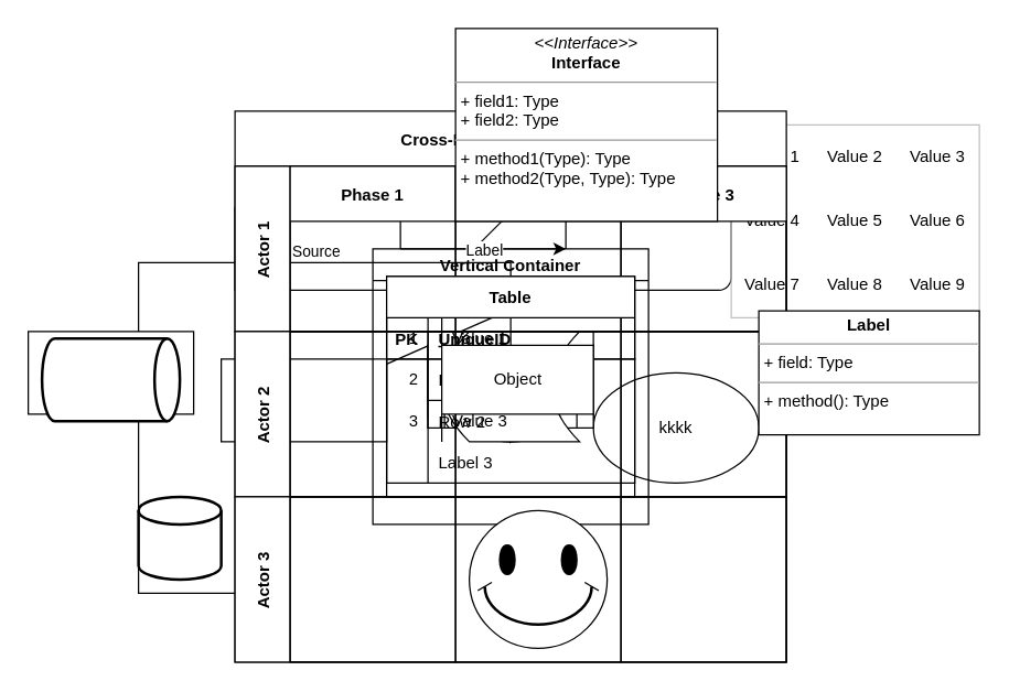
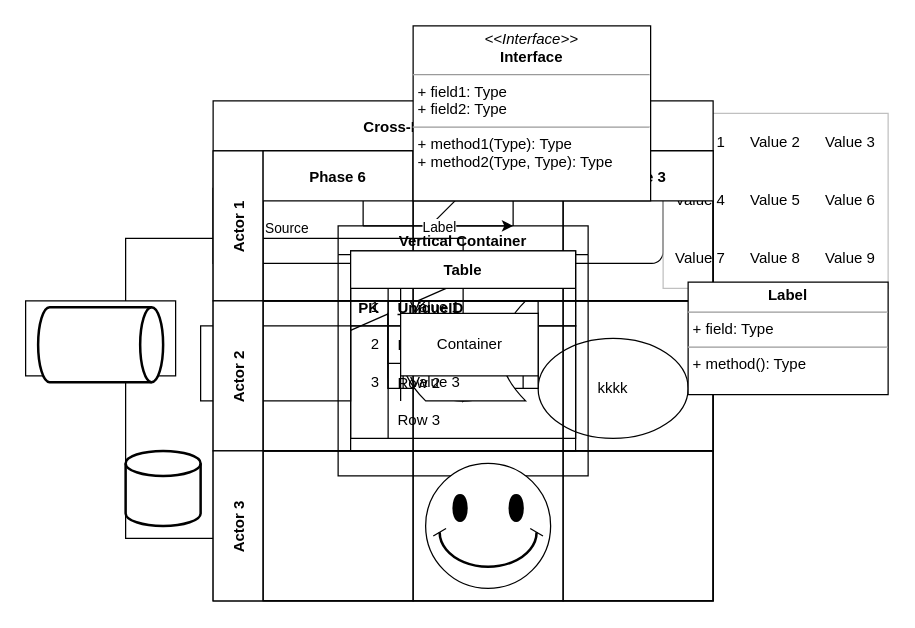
  <mxCell id="0" />
  <mxCell id="1" parent="0" />
  <mxCell id="2" value="" style="rounded=0;whiteSpace=wrap;html=1;" vertex="1" parent="1"><mxGeometry x="170" y="150" width="120" height="60" as="geometry" /></mxCell>
  <mxCell id="3" value="kkkk" style="ellipse;whiteSpace=wrap;html=1;" vertex="1" parent="1"><mxGeometry x="430" y="270" width="120" height="80" as="geometry" /></mxCell>
  <mxCell id="4" value="" style="rounded=1;whiteSpace=wrap;html=1;" vertex="1" parent="1"><mxGeometry x="410" y="150" width="120" height="60" as="geometry" /></mxCell>
  <mxCell id="5" value="" style="endArrow=none;html=1;rounded=0;" edge="1" parent="1"><mxGeometry width="50" height="50" relative="1" as="geometry"><mxPoint x="323.5" y="200" as="sourcePoint" /><mxPoint x="373.5" y="150" as="targetPoint" /></mxGeometry></mxCell>
  <mxCell id="6" value="" style="rounded=0;whiteSpace=wrap;html=1;" vertex="1" parent="1"><mxGeometry x="160" y="260" width="120" height="60" as="geometry" /></mxCell>
  <mxCell id="7" value="" style="endArrow=classic;html=1;rounded=0;" edge="1" parent="1" source="6" target="4"><mxGeometry width="50" height="50" relative="1" as="geometry"><mxPoint x="350" y="300" as="sourcePoint" /><mxPoint x="400" y="250" as="targetPoint" /></mxGeometry></mxCell>
  <mxCell id="8" value="" style="rounded=0;whiteSpace=wrap;html=1;" vertex="1" parent="1"><mxGeometry x="310" y="250" width="120" height="60" as="geometry" /></mxCell>
  <mxCell id="9" value="" style="rounded=1;whiteSpace=wrap;html=1;" vertex="1" parent="1"><mxGeometry x="310" y="250" width="120" height="60" as="geometry" /></mxCell>
  <mxCell id="10" value="" style="ellipse;whiteSpace=wrap;html=1;aspect=fixed;" vertex="1" parent="1"><mxGeometry x="330" y="240" width="80" height="80" as="geometry" /></mxCell>
  <mxCell id="11" value="" style="shape=process;whiteSpace=wrap;html=1;backgroundOutline=1;" vertex="1" parent="1"><mxGeometry x="310" y="250" width="120" height="60" as="geometry" /></mxCell>
  <mxCell id="12" value="" style="shape=cylinder3;whiteSpace=wrap;html=1;boundedLbl=1;backgroundOutline=1;size=15;" vertex="1" parent="1"><mxGeometry x="340" y="240" width="60" height="80" as="geometry" /></mxCell>
  <mxCell id="13" value="" style="shape=callout;whiteSpace=wrap;html=1;perimeter=calloutPerimeter;" vertex="1" parent="1"><mxGeometry x="310" y="240" width="120" height="80" as="geometry" /></mxCell>
  <mxCell id="14" value="Vertical Container" style="swimlane;" vertex="1" parent="1"><mxGeometry x="270" y="180" width="200" height="200" as="geometry" /></mxCell>
  <mxCell id="15" value="" style="shape=dataStorage;whiteSpace=wrap;html=1;fixedSize=1;" vertex="1" parent="1"><mxGeometry x="320" y="240" width="100" height="80" as="geometry" /></mxCell>
  <mxCell id="16" style="edgeStyle=orthogonalEdgeStyle;rounded=0;orthogonalLoop=1;jettySize=auto;html=1;" edge="1" parent="1" source="17"><mxGeometry relative="1" as="geometry"><mxPoint x="190" y="430" as="targetPoint" /><Array as="points"><mxPoint x="370" y="190" /><mxPoint x="100" y="190" /><mxPoint x="100" y="430" /></Array></mxGeometry></mxCell>
  <mxCell id="17" value="List Item" style="text;strokeColor=none;fillColor=none;align=left;verticalAlign=middle;spacingLeft=4;spacingRight=4;overflow=hidden;points=[[0,0.5],[1,0.5]];portConstraint=eastwest;rotatable=0;" vertex="1" parent="1"><mxGeometry x="330" y="260" width="80" height="30" as="geometry" /></mxCell>
  <mxCell id="18" value="" style="endArrow=classic;html=1;rounded=0;" edge="1" parent="1" source="2" target="4"><mxGeometry relative="1" as="geometry"><mxPoint x="160" y="90" as="sourcePoint" /><mxPoint x="460" y="40" as="targetPoint" /></mxGeometry></mxCell>
  <mxCell id="19" value="Label" style="edgeLabel;resizable=0;html=1;align=center;verticalAlign=middle;" connectable="0" vertex="1" parent="18"><mxGeometry relative="1" as="geometry" /></mxCell>
  <mxCell id="20" value="Source" style="edgeLabel;resizable=0;html=1;align=left;verticalAlign=bottom;rotation=0;" connectable="0" vertex="1" parent="18"><mxGeometry x="-1" relative="1" as="geometry"><mxPoint x="-80" y="10" as="offset" /></mxGeometry></mxCell>
  <mxCell id="21" value="&lt;table border=&quot;0&quot; width=&quot;100%&quot; height=&quot;100%&quot; style=&quot;width:100%;height:100%;border-collapse:collapse;&quot;&gt;&lt;tr&gt;&lt;td align=&quot;center&quot;&gt;Value 1&lt;/td&gt;&lt;td align=&quot;center&quot;&gt;Value 2&lt;/td&gt;&lt;td align=&quot;center&quot;&gt;Value 3&lt;/td&gt;&lt;/tr&gt;&lt;tr&gt;&lt;td align=&quot;center&quot;&gt;Value 4&lt;/td&gt;&lt;td align=&quot;center&quot;&gt;Value 5&lt;/td&gt;&lt;td align=&quot;center&quot;&gt;Value 6&lt;/td&gt;&lt;/tr&gt;&lt;tr&gt;&lt;td align=&quot;center&quot;&gt;Value 7&lt;/td&gt;&lt;td align=&quot;center&quot;&gt;Value 8&lt;/td&gt;&lt;td align=&quot;center&quot;&gt;Value 9&lt;/td&gt;&lt;/tr&gt;&lt;/table&gt;" style="text;html=1;strokeColor=#c0c0c0;fillColor=none;overflow=fill;" vertex="1" parent="1"><mxGeometry x="530" y="90" width="180" height="140" as="geometry" /></mxCell>
  <mxCell id="22" value="Cross-Functional Flowchart" style="shape=table;childLayout=tableLayout;rowLines=0;columnLines=0;startSize=40;collapsible=0;recursiveResize=0;expand=0;pointerEvents=0;fontStyle=1;align=center;" vertex="1" parent="1"><mxGeometry x="170" y="80" width="400" height="400" as="geometry" /></mxCell>
  <mxCell id="23" value="Actor 1" style="swimlane;horizontal=0;points=[[0,0.5],[1,0.5]];portConstraint=eastwest;startSize=40;collapsible=0;recursiveResize=0;expand=0;pointerEvents=0;fontStyle=1" vertex="1" parent="22"><mxGeometry y="40" width="400" height="120" as="geometry" /></mxCell>
- <mxCell id="24" value="Phase 1" style="swimlane;connectable=0;startSize=40;collapsible=0;recursiveResize=0;expand=0;pointerEvents=0;" vertex="1" parent="23"><mxGeometry x="40" width="120" height="120" as="geometry"><mxRectangle width="120" height="120" as="alternateBounds" /></mxGeometry></mxCell>
+ <mxCell id="24" value="Phase 6" style="swimlane;connectable=0;startSize=40;collapsible=0;recursiveResize=0;expand=0;pointerEvents=0;" vertex="1" parent="23"><mxGeometry x="40" width="120" height="120" as="geometry"><mxRectangle width="120" height="120" as="alternateBounds" /></mxGeometry></mxCell>
  <mxCell id="25" value="Phase 2" style="swimlane;connectable=0;startSize=40;collapsible=0;recursiveResize=0;expand=0;pointerEvents=0;" vertex="1" parent="23"><mxGeometry x="160" width="120" height="120" as="geometry"><mxRectangle width="120" height="120" as="alternateBounds" /></mxGeometry></mxCell>
  <mxCell id="26" value="Phase 3" style="swimlane;connectable=0;startSize=40;collapsible=0;recursiveResize=0;expand=0;pointerEvents=0;" vertex="1" parent="23"><mxGeometry x="280" width="120" height="120" as="geometry"><mxRectangle width="120" height="120" as="alternateBounds" /></mxGeometry></mxCell>
  <mxCell id="27" value="Actor 2" style="swimlane;horizontal=0;points=[[0,0.5],[1,0.5]];portConstraint=eastwest;startSize=40;collapsible=0;recursiveResize=0;expand=0;pointerEvents=0;" vertex="1" parent="22"><mxGeometry y="160" width="400" height="120" as="geometry" /></mxCell>
  <mxCell id="28" value="" style="swimlane;connectable=0;startSize=0;collapsible=0;recursiveResize=0;expand=0;pointerEvents=0;" vertex="1" parent="27"><mxGeometry x="40" width="120" height="120" as="geometry"><mxRectangle width="120" height="120" as="alternateBounds" /></mxGeometry></mxCell>
  <mxCell id="29" value="" style="swimlane;connectable=0;startSize=0;collapsible=0;recursiveResize=0;expand=0;pointerEvents=0;" vertex="1" parent="27"><mxGeometry x="160" width="120" height="120" as="geometry"><mxRectangle width="120" height="120" as="alternateBounds" /></mxGeometry></mxCell>
  <mxCell id="30" value="" style="swimlane;connectable=0;startSize=0;collapsible=0;recursiveResize=0;expand=0;pointerEvents=0;" vertex="1" parent="27"><mxGeometry x="280" width="120" height="120" as="geometry"><mxRectangle width="120" height="120" as="alternateBounds" /></mxGeometry></mxCell>
  <mxCell id="31" value="Actor 3" style="swimlane;horizontal=0;points=[[0,0.5],[1,0.5]];portConstraint=eastwest;startSize=40;collapsible=0;recursiveResize=0;expand=0;pointerEvents=0;" vertex="1" parent="22"><mxGeometry y="280" width="400" height="120" as="geometry" /></mxCell>
  <mxCell id="32" value="" style="swimlane;connectable=0;startSize=0;collapsible=0;recursiveResize=0;expand=0;pointerEvents=0;" vertex="1" parent="31"><mxGeometry x="40" width="120" height="120" as="geometry"><mxRectangle width="120" height="120" as="alternateBounds" /></mxGeometry></mxCell>
  <mxCell id="33" value="" style="swimlane;connectable=0;startSize=0;collapsible=0;recursiveResize=0;expand=0;pointerEvents=0;" vertex="1" parent="31"><mxGeometry x="160" width="120" height="120" as="geometry"><mxRectangle width="120" height="120" as="alternateBounds" /></mxGeometry></mxCell>
  <mxCell id="34" value="" style="verticalLabelPosition=bottom;verticalAlign=top;html=1;shape=mxgraph.basic.smiley" vertex="1" parent="33"><mxGeometry x="10" y="10" width="100" height="100" as="geometry" /></mxCell>
  <mxCell id="35" value="" style="swimlane;connectable=0;startSize=0;collapsible=0;recursiveResize=0;expand=0;pointerEvents=0;" vertex="1" parent="31"><mxGeometry x="280" width="120" height="120" as="geometry"><mxRectangle width="120" height="120" as="alternateBounds" /></mxGeometry></mxCell>
  <mxCell id="36" value="Table" style="shape=table;startSize=30;container=1;collapsible=0;childLayout=tableLayout;fixedRows=1;rowLines=0;fontStyle=1;align=center;pointerEvents=1;" vertex="1" parent="1"><mxGeometry x="280" y="200" width="180" height="150" as="geometry" /></mxCell>
  <mxCell id="37" value="" style="shape=partialRectangle;html=1;whiteSpace=wrap;collapsible=0;dropTarget=0;pointerEvents=1;fillColor=none;top=0;left=0;bottom=1;right=0;points=[[0,0.5],[1,0.5]];portConstraint=eastwest;" vertex="1" parent="36"><mxGeometry y="30" width="180" height="30" as="geometry" /></mxCell>
  <mxCell id="38" value="1" style="shape=partialRectangle;html=1;whiteSpace=wrap;connectable=0;fillColor=none;top=0;left=0;bottom=0;right=0;overflow=hidden;pointerEvents=1;" vertex="1" parent="37"><mxGeometry width="40" height="30" as="geometry"><mxRectangle width="40" height="30" as="alternateBounds" /></mxGeometry></mxCell>
  <mxCell id="39" value="Value 1" style="shape=partialRectangle;html=1;whiteSpace=wrap;connectable=0;fillColor=none;top=0;left=0;bottom=0;right=0;align=left;spacingLeft=6;overflow=hidden;pointerEvents=1;" vertex="1" parent="37"><mxGeometry x="40" width="140" height="30" as="geometry"><mxRectangle width="140" height="30" as="alternateBounds" /></mxGeometry></mxCell>
  <mxCell id="40" value="" style="shape=partialRectangle;html=1;whiteSpace=wrap;collapsible=0;dropTarget=0;pointerEvents=1;fillColor=none;top=0;left=0;bottom=0;right=0;points=[[0,0.5],[1,0.5]];portConstraint=eastwest;" vertex="1" parent="36"><mxGeometry y="60" width="180" height="30" as="geometry" /></mxCell>
  <mxCell id="41" value="2" style="shape=partialRectangle;html=1;whiteSpace=wrap;connectable=0;fillColor=none;top=0;left=0;bottom=0;right=0;overflow=hidden;pointerEvents=1;" vertex="1" parent="40"><mxGeometry width="40" height="30" as="geometry"><mxRectangle width="40" height="30" as="alternateBounds" /></mxGeometry></mxCell>
  <mxCell id="42" value="Value 2" style="shape=partialRectangle;html=1;whiteSpace=wrap;connectable=0;fillColor=none;top=0;left=0;bottom=0;right=0;align=left;spacingLeft=6;overflow=hidden;pointerEvents=1;" vertex="1" parent="40"><mxGeometry x="40" width="140" height="30" as="geometry"><mxRectangle width="140" height="30" as="alternateBounds" /></mxGeometry></mxCell>
  <mxCell id="43" value="" style="shape=partialRectangle;html=1;whiteSpace=wrap;collapsible=0;dropTarget=0;pointerEvents=1;fillColor=none;top=0;left=0;bottom=0;right=0;points=[[0,0.5],[1,0.5]];portConstraint=eastwest;" vertex="1" parent="36"><mxGeometry y="90" width="180" height="30" as="geometry" /></mxCell>
  <mxCell id="44" value="3" style="shape=partialRectangle;html=1;whiteSpace=wrap;connectable=0;fillColor=none;top=0;left=0;bottom=0;right=0;overflow=hidden;pointerEvents=1;" vertex="1" parent="43"><mxGeometry width="40" height="30" as="geometry"><mxRectangle width="40" height="30" as="alternateBounds" /></mxGeometry></mxCell>
  <mxCell id="45" value="Value 3" style="shape=partialRectangle;html=1;whiteSpace=wrap;connectable=0;fillColor=none;top=0;left=0;bottom=0;right=0;align=left;spacingLeft=6;overflow=hidden;pointerEvents=1;" vertex="1" parent="43"><mxGeometry x="40" width="140" height="30" as="geometry"><mxRectangle width="140" height="30" as="alternateBounds" /></mxGeometry></mxCell>
  <mxCell id="46" value="" style="verticalLabelPosition=bottom;verticalAlign=top;html=1;shape=mxgraph.basic.rect;fillColor2=none;strokeWidth=1;size=20;indent=5;" vertex="1" parent="1"><mxGeometry x="20" y="240" width="120" height="60" as="geometry" /></mxCell>
  <mxCell id="47" value="" style="strokeWidth=2;html=1;shape=mxgraph.flowchart.database;whiteSpace=wrap;" vertex="1" parent="1"><mxGeometry x="100" y="360" width="60" height="60" as="geometry" /></mxCell>
  <mxCell id="48" value="" style="strokeWidth=2;html=1;shape=mxgraph.flowchart.direct_data;whiteSpace=wrap;" vertex="1" parent="1"><mxGeometry x="30" y="245" width="100" height="60" as="geometry" /></mxCell>
  <mxCell id="49" value="Table" style="shape=table;startSize=30;container=1;collapsible=1;childLayout=tableLayout;fixedRows=1;rowLines=0;fontStyle=1;align=center;resizeLast=1;" vertex="1" parent="1"><mxGeometry x="280" y="200" width="180" height="160" as="geometry" /></mxCell>
  <mxCell id="50" value="" style="shape=partialRectangle;collapsible=0;dropTarget=0;pointerEvents=0;fillColor=none;top=0;left=0;bottom=1;right=0;points=[[0,0.5],[1,0.5]];portConstraint=eastwest;" vertex="1" parent="49"><mxGeometry y="30" width="180" height="30" as="geometry" /></mxCell>
  <mxCell id="51" value="PK" style="shape=partialRectangle;connectable=0;fillColor=none;top=0;left=0;bottom=0;right=0;fontStyle=1;overflow=hidden;" vertex="1" parent="50"><mxGeometry width="30" height="30" as="geometry"><mxRectangle width="30" height="30" as="alternateBounds" /></mxGeometry></mxCell>
  <mxCell id="52" value="UniqueID" style="shape=partialRectangle;connectable=0;fillColor=none;top=0;left=0;bottom=0;right=0;align=left;spacingLeft=6;fontStyle=5;overflow=hidden;" vertex="1" parent="50"><mxGeometry x="30" width="150" height="30" as="geometry"><mxRectangle width="150" height="30" as="alternateBounds" /></mxGeometry></mxCell>
  <mxCell id="53" value="" style="shape=partialRectangle;collapsible=0;dropTarget=0;pointerEvents=0;fillColor=none;top=0;left=0;bottom=0;right=0;points=[[0,0.5],[1,0.5]];portConstraint=eastwest;" vertex="1" parent="49"><mxGeometry y="60" width="180" height="30" as="geometry" /></mxCell>
  <mxCell id="54" value="" style="shape=partialRectangle;connectable=0;fillColor=none;top=0;left=0;bottom=0;right=0;editable=1;overflow=hidden;" vertex="1" parent="53"><mxGeometry width="30" height="30" as="geometry"><mxRectangle width="30" height="30" as="alternateBounds" /></mxGeometry></mxCell>
  <mxCell id="55" value="Row 1" style="shape=partialRectangle;connectable=0;fillColor=none;top=0;left=0;bottom=0;right=0;align=left;spacingLeft=6;overflow=hidden;" vertex="1" parent="53"><mxGeometry x="30" width="150" height="30" as="geometry"><mxRectangle width="150" height="30" as="alternateBounds" /></mxGeometry></mxCell>
  <mxCell id="56" value="" style="shape=partialRectangle;collapsible=0;dropTarget=0;pointerEvents=0;fillColor=none;top=0;left=0;bottom=0;right=0;points=[[0,0.5],[1,0.5]];portConstraint=eastwest;" vertex="1" parent="49"><mxGeometry y="90" width="180" height="30" as="geometry" /></mxCell>
  <mxCell id="57" value="" style="shape=partialRectangle;connectable=0;fillColor=none;top=0;left=0;bottom=0;right=0;editable=1;overflow=hidden;" vertex="1" parent="56"><mxGeometry width="30" height="30" as="geometry"><mxRectangle width="30" height="30" as="alternateBounds" /></mxGeometry></mxCell>
  <mxCell id="58" value="Row 2" style="shape=partialRectangle;connectable=0;fillColor=none;top=0;left=0;bottom=0;right=0;align=left;spacingLeft=6;overflow=hidden;" vertex="1" parent="56"><mxGeometry x="30" width="150" height="30" as="geometry"><mxRectangle width="150" height="30" as="alternateBounds" /></mxGeometry></mxCell>
  <mxCell id="59" value="" style="shape=partialRectangle;collapsible=0;dropTarget=0;pointerEvents=0;fillColor=none;top=0;left=0;bottom=0;right=0;points=[[0,0.5],[1,0.5]];portConstraint=eastwest;" vertex="1" parent="49"><mxGeometry y="120" width="180" height="30" as="geometry" /></mxCell>
  <mxCell id="60" value="" style="shape=partialRectangle;connectable=0;fillColor=none;top=0;left=0;bottom=0;right=0;editable=1;overflow=hidden;" vertex="1" parent="59"><mxGeometry width="30" height="30" as="geometry"><mxRectangle width="30" height="30" as="alternateBounds" /></mxGeometry></mxCell>
- <mxCell id="61" value="Label 3" style="shape=partialRectangle;connectable=0;fillColor=none;top=0;left=0;bottom=0;right=0;align=left;spacingLeft=6;overflow=hidden;" vertex="1" parent="59"><mxGeometry x="30" width="150" height="30" as="geometry"><mxRectangle width="150" height="30" as="alternateBounds" /></mxGeometry></mxCell>
- <mxCell id="62" value="Object" style="html=1;" vertex="1" parent="1"><mxGeometry x="320" y="250" width="110" height="50" as="geometry" /></mxCell>
+ <mxCell id="61" value="Row 3" style="shape=partialRectangle;connectable=0;fillColor=none;top=0;left=0;bottom=0;right=0;align=left;spacingLeft=6;overflow=hidden;" vertex="1" parent="59"><mxGeometry x="30" width="150" height="30" as="geometry"><mxRectangle width="150" height="30" as="alternateBounds" /></mxGeometry></mxCell>
+ <mxCell id="62" value="Container" style="html=1;" vertex="1" parent="1"><mxGeometry x="320" y="250" width="110" height="50" as="geometry" /></mxCell>
  <mxCell id="63" value="&lt;p style=&quot;margin:0px;margin-top:4px;text-align:center;&quot;&gt;&lt;i&gt;&amp;lt;&amp;lt;Interface&amp;gt;&amp;gt;&lt;/i&gt;&lt;br/&gt;&lt;b&gt;Interface&lt;/b&gt;&lt;/p&gt;&lt;hr size=&quot;1&quot;/&gt;&lt;p style=&quot;margin:0px;margin-left:4px;&quot;&gt;+ field1: Type&lt;br/&gt;+ field2: Type&lt;/p&gt;&lt;hr size=&quot;1&quot;/&gt;&lt;p style=&quot;margin:0px;margin-left:4px;&quot;&gt;+ method1(Type): Type&lt;br/&gt;+ method2(Type, Type): Type&lt;/p&gt;" style="verticalAlign=top;align=left;overflow=fill;fontSize=12;fontFamily=Helvetica;html=1;" vertex="1" parent="1"><mxGeometry x="330" y="20" width="190" height="140" as="geometry" /></mxCell>
  <mxCell id="64" value="&lt;p style=&quot;margin:0px;margin-top:4px;text-align:center;&quot;&gt;&lt;b&gt;Label&lt;/b&gt;&lt;/p&gt;&lt;hr size=&quot;1&quot;/&gt;&lt;p style=&quot;margin:0px;margin-left:4px;&quot;&gt;+ field: Type&lt;/p&gt;&lt;hr size=&quot;1&quot;/&gt;&lt;p style=&quot;margin:0px;margin-left:4px;&quot;&gt;+ method(): Type&lt;/p&gt;" style="verticalAlign=top;align=left;overflow=fill;fontSize=12;fontFamily=Helvetica;html=1;" vertex="1" parent="1"><mxGeometry x="550" y="225" width="160" height="90" as="geometry" /></mxCell>
